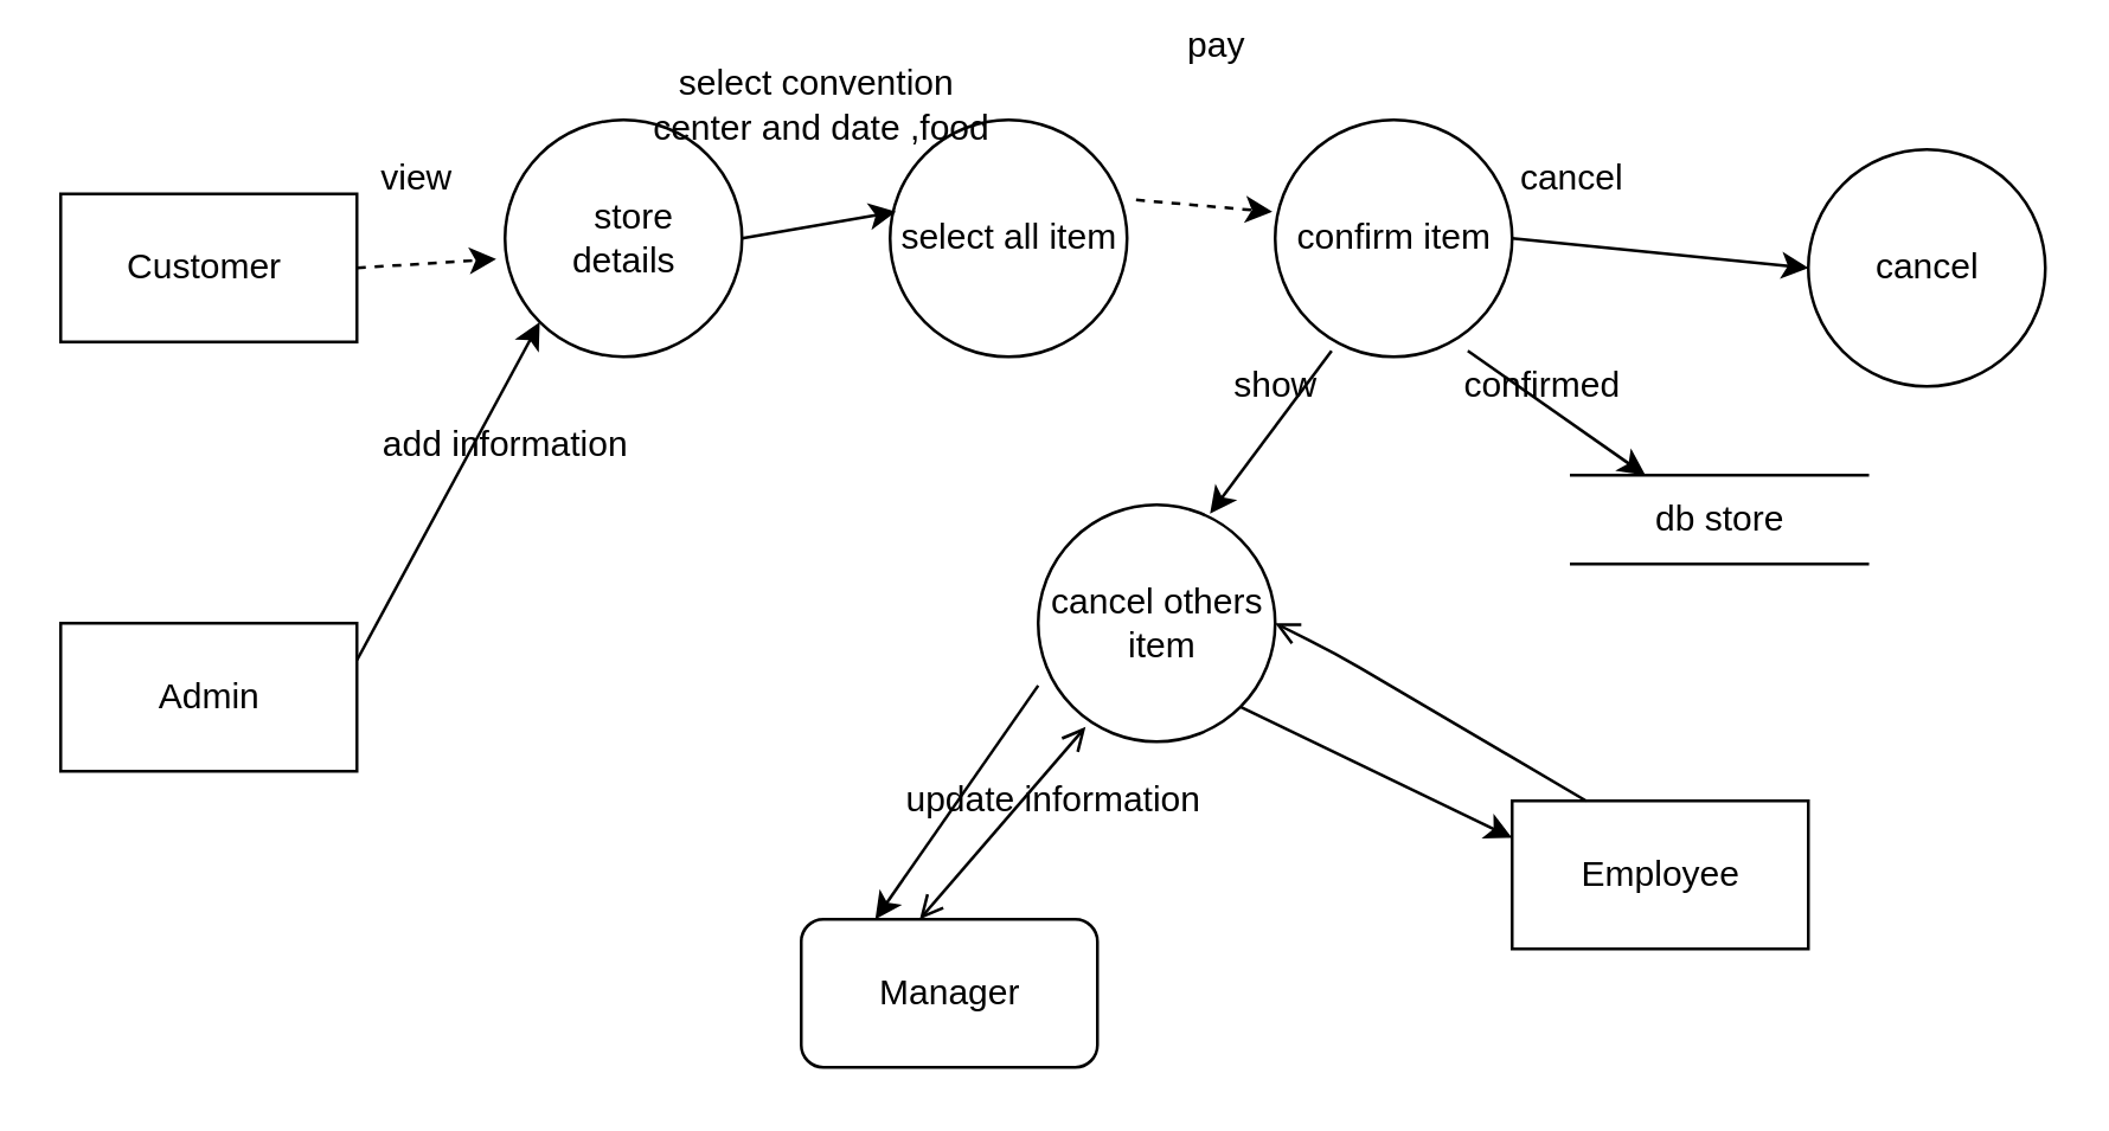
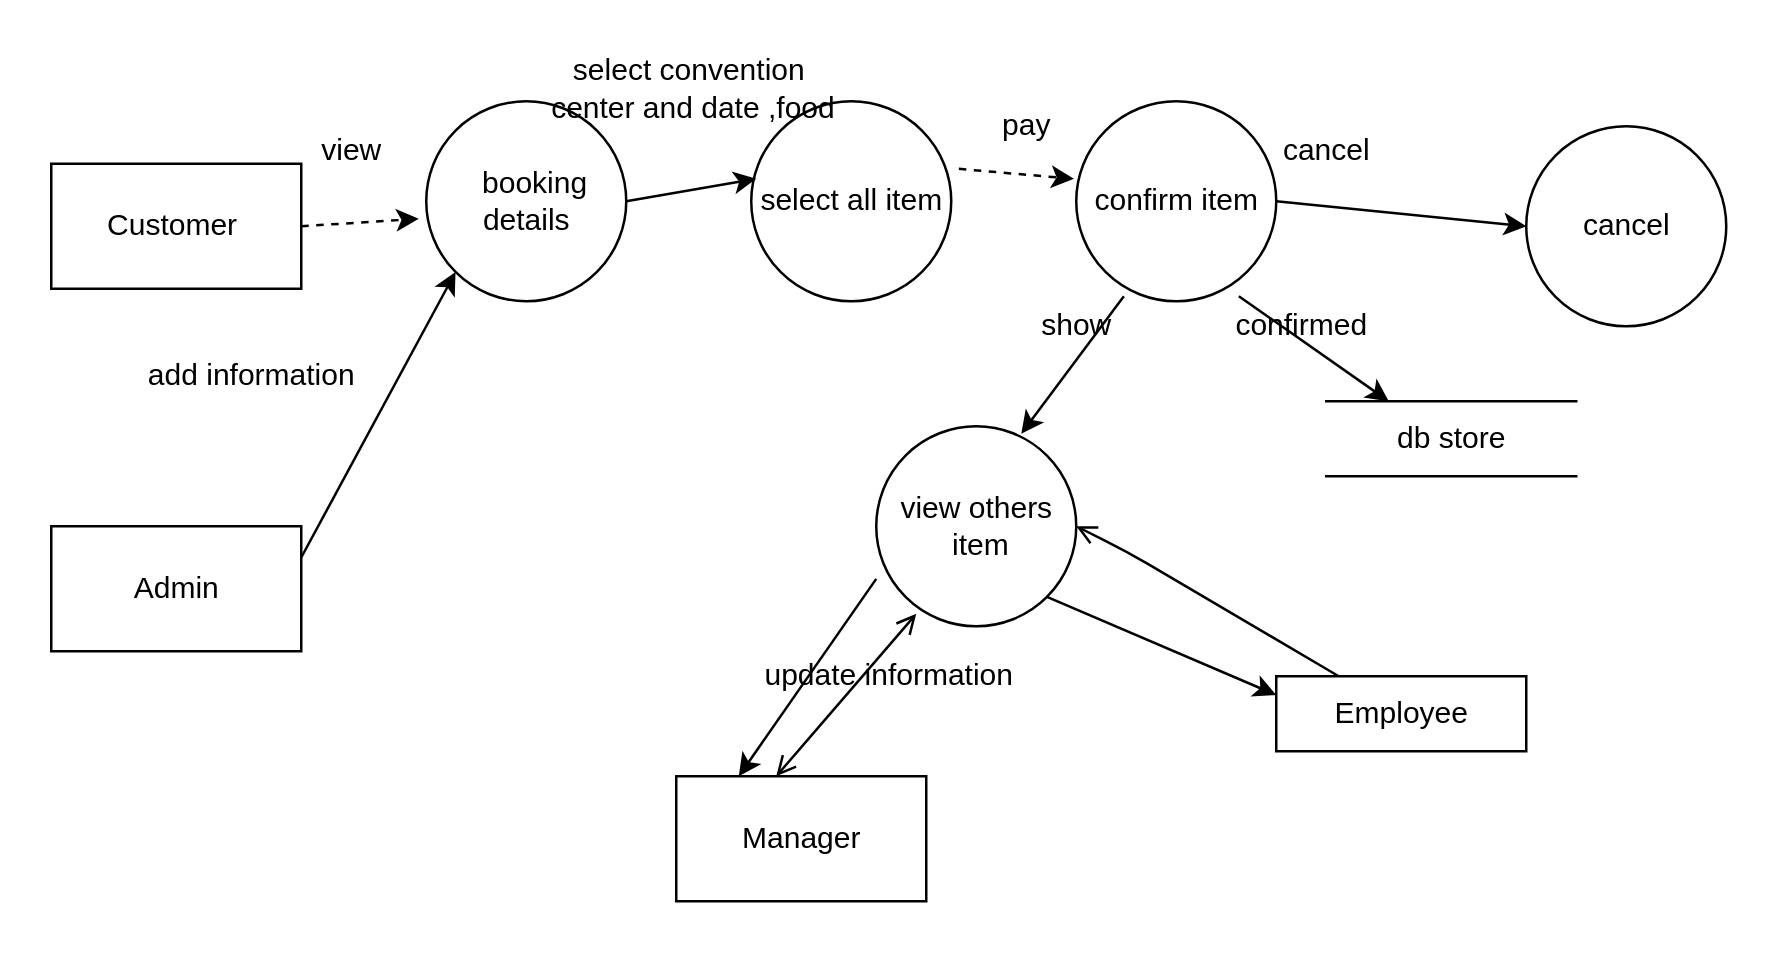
  <mxCell id="0" />
  <mxCell id="1" parent="0" />
- <mxCell id="2" value="cancel others&lt;br&gt;&amp;nbsp;item" style="shape=ellipse;html=1;dashed=0;whitespace=wrap;aspect=fixed;perimeter=ellipsePerimeter;" vertex="1" parent="1"><mxGeometry x="350" y="170" width="80" height="80" as="geometry" /></mxCell>
+ <mxCell id="2" value="view others&lt;br&gt;&amp;nbsp;item" style="shape=ellipse;html=1;dashed=0;whitespace=wrap;aspect=fixed;perimeter=ellipsePerimeter;" vertex="1" parent="1"><mxGeometry x="350" y="170" width="80" height="80" as="geometry" /></mxCell>
  <mxCell id="3" value="cancel" style="shape=ellipse;html=1;dashed=0;whitespace=wrap;aspect=fixed;perimeter=ellipsePerimeter;" vertex="1" parent="1"><mxGeometry x="610" y="50" width="80" height="80" as="geometry" /></mxCell>
  <mxCell id="4" value="confirm item" style="shape=ellipse;html=1;dashed=0;whitespace=wrap;aspect=fixed;perimeter=ellipsePerimeter;" vertex="1" parent="1"><mxGeometry x="430" y="40" width="80" height="80" as="geometry" /></mxCell>
  <mxCell id="5" value="select all item" style="shape=ellipse;html=1;dashed=0;whitespace=wrap;aspect=fixed;perimeter=ellipsePerimeter;" vertex="1" parent="1"><mxGeometry x="300" y="40" width="80" height="80" as="geometry" /></mxCell>
- <mxCell id="6" value="&amp;nbsp; store&lt;br&gt;details" style="shape=ellipse;html=1;dashed=0;whitespace=wrap;aspect=fixed;perimeter=ellipsePerimeter;" vertex="1" parent="1"><mxGeometry x="170" y="40" width="80" height="80" as="geometry" /></mxCell>
- <mxCell id="7" value="Manager" style="html=1;dashed=0;whitespace=wrap;rounded=1;" vertex="1" parent="1"><mxGeometry x="270" y="310" width="100" height="50" as="geometry" /></mxCell>
- <mxCell id="8" value="Employee" style="html=1;dashed=0;whitespace=wrap;" vertex="1" parent="1"><mxGeometry x="510" y="270" width="100" height="50" as="geometry" /></mxCell>
+ <mxCell id="6" value="&amp;nbsp; booking&lt;br&gt;details" style="shape=ellipse;html=1;dashed=0;whitespace=wrap;aspect=fixed;perimeter=ellipsePerimeter;" vertex="1" parent="1"><mxGeometry x="170" y="40" width="80" height="80" as="geometry" /></mxCell>
+ <mxCell id="7" value="Manager" style="html=1;dashed=0;whitespace=wrap;" vertex="1" parent="1"><mxGeometry x="270" y="310" width="100" height="50" as="geometry" /></mxCell>
+ <mxCell id="8" value="Employee" style="html=1;dashed=0;whitespace=wrap;" vertex="1" parent="1"><mxGeometry x="510" y="270" width="100" height="30" as="geometry" /></mxCell>
  <mxCell id="9" value="Admin" style="html=1;dashed=0;whitespace=wrap;" vertex="1" parent="1"><mxGeometry x="20" y="210" width="100" height="50" as="geometry" /></mxCell>
  <mxCell id="10" value="Customer&amp;nbsp;" style="html=1;dashed=0;whitespace=wrap;" vertex="1" parent="1"><mxGeometry x="20" y="65" width="100" height="50" as="geometry" /></mxCell>
  <mxCell id="11" value="" style="endArrow=classic;html=1;entryX=0;entryY=1;entryDx=0;entryDy=0;exitX=1;exitY=0.25;exitDx=0;exitDy=0;" edge="1" parent="1" source="9" target="6"><mxGeometry width="50" height="50" relative="1" as="geometry"><mxPoint x="120" y="180" as="sourcePoint" /><mxPoint x="170" y="130" as="targetPoint" /></mxGeometry></mxCell>
  <mxCell id="12" value="" style="endArrow=classic;html=1;entryX=-0.037;entryY=0.588;entryDx=0;entryDy=0;exitX=1;exitY=0.5;exitDx=0;exitDy=0;entryPerimeter=0;dashed=1;" edge="1" parent="1" source="10" target="6"><mxGeometry width="50" height="50" relative="1" as="geometry"><mxPoint x="120" y="104.22" as="sourcePoint" /><mxPoint x="181.716" y="40.004" as="targetPoint" /></mxGeometry></mxCell>
  <mxCell id="13" value="" style="endArrow=classic;html=1;exitX=1;exitY=0.5;exitDx=0;exitDy=0;entryX=0.025;entryY=0.388;entryDx=0;entryDy=0;entryPerimeter=0;" edge="1" parent="1" source="6" target="5"><mxGeometry width="50" height="50" relative="1" as="geometry"><mxPoint x="250" y="81.48" as="sourcePoint" /><mxPoint x="297" y="79" as="targetPoint" /></mxGeometry></mxCell>
  <mxCell id="14" value="" style="endArrow=classic;html=1;exitX=1.038;exitY=0.338;exitDx=0;exitDy=0;exitPerimeter=0;entryX=-0.012;entryY=0.388;entryDx=0;entryDy=0;entryPerimeter=0;dashed=1;" edge="1" parent="1" source="5" target="4"><mxGeometry width="50" height="50" relative="1" as="geometry"><mxPoint x="380" y="82.96" as="sourcePoint" /><mxPoint x="427" y="80" as="targetPoint" /></mxGeometry></mxCell>
  <mxCell id="15" value="" style="endArrow=classic;html=1;entryX=0;entryY=0.5;entryDx=0;entryDy=0;exitX=1;exitY=0.5;exitDx=0;exitDy=0;" edge="1" parent="1" source="4" target="3"><mxGeometry width="50" height="50" relative="1" as="geometry"><mxPoint x="510" y="82.96" as="sourcePoint" /><mxPoint x="557.04" y="80" as="targetPoint" /></mxGeometry></mxCell>
  <mxCell id="16" value="" style="endArrow=classic;html=1;exitX=0.238;exitY=0.975;exitDx=0;exitDy=0;exitPerimeter=0;entryX=0.725;entryY=0.038;entryDx=0;entryDy=0;entryPerimeter=0;" edge="1" parent="1" source="4" target="2"><mxGeometry width="50" height="50" relative="1" as="geometry"><mxPoint x="160" y="130" as="sourcePoint" /><mxPoint x="430" y="160" as="targetPoint" /></mxGeometry></mxCell>
  <mxCell id="17" value="" style="endArrow=classic;html=1;exitX=0;exitY=0.763;exitDx=0;exitDy=0;exitPerimeter=0;entryX=0.25;entryY=0;entryDx=0;entryDy=0;" edge="1" parent="1" source="2" target="7"><mxGeometry width="50" height="50" relative="1" as="geometry"><mxPoint x="350" y="220" as="sourcePoint" /><mxPoint x="308.96" y="275.04" as="targetPoint" /></mxGeometry></mxCell>
  <mxCell id="18" value="" style="endArrow=open;html=1;exitX=0.2;exitY=0.938;exitDx=0;exitDy=0;exitPerimeter=0;entryX=0.4;entryY=0;entryDx=0;entryDy=0;entryPerimeter=0;startArrow=open;startFill=0;endFill=0;" edge="1" parent="1" source="2" target="7"><mxGeometry width="50" height="50" relative="1" as="geometry"><mxPoint x="360" y="241.04" as="sourcePoint" /><mxPoint x="305" y="320" as="targetPoint" /></mxGeometry></mxCell>
  <mxCell id="19" value="" style="endArrow=none;html=1;entryX=0.25;entryY=0;entryDx=0;entryDy=0;exitX=1;exitY=0.5;exitDx=0;exitDy=0;endFill=0;startArrow=open;startFill=0;" edge="1" parent="1" source="2" target="8"><mxGeometry width="50" height="50" relative="1" as="geometry"><mxPoint x="420" y="240" as="sourcePoint" /><mxPoint x="520" y="250" as="targetPoint" /><Array as="points"><mxPoint x="450" y="220" /></Array></mxGeometry></mxCell>
  <mxCell id="20" value="" style="endArrow=classic;html=1;entryX=0;entryY=0.25;entryDx=0;entryDy=0;exitX=1;exitY=1;exitDx=0;exitDy=0;" edge="1" parent="1" source="2" target="8"><mxGeometry width="50" height="50" relative="1" as="geometry"><mxPoint x="430" y="250" as="sourcePoint" /><mxPoint x="530" y="260" as="targetPoint" /></mxGeometry></mxCell>
  <mxCell id="21" value="db store" style="html=1;dashed=0;whitespace=wrap;shape=partialRectangle;right=0;left=0;" vertex="1" parent="1"><mxGeometry x="530" y="160" width="100" height="30" as="geometry" /></mxCell>
  <mxCell id="22" value="" style="endArrow=classic;html=1;entryX=0.25;entryY=0;entryDx=0;entryDy=0;exitX=0.813;exitY=0.975;exitDx=0;exitDy=0;fontStyle=1;exitPerimeter=0;" edge="1" parent="1" source="4" target="21"><mxGeometry width="50" height="50" relative="1" as="geometry"><mxPoint x="490" y="110" as="sourcePoint" /><mxPoint x="590" y="120" as="targetPoint" /></mxGeometry></mxCell>
  <mxCell id="23" value="view" style="text;html=1;align=center;verticalAlign=middle;resizable=0;points=[];autosize=1;strokeColor=none;" vertex="1" parent="1"><mxGeometry x="120" y="50" width="40" height="20" as="geometry" /></mxCell>
  <mxCell id="24" value="select convention&lt;br&gt;&amp;nbsp;center and date ,food" style="text;html=1;align=center;verticalAlign=middle;resizable=0;points=[];autosize=1;strokeColor=none;" vertex="1" parent="1"><mxGeometry x="210" y="20" width="130" height="30" as="geometry" /></mxCell>
- <mxCell id="25" value="pay" style="text;html=1;align=center;verticalAlign=middle;resizable=0;points=[];autosize=1;strokeColor=none;" vertex="1" parent="1"><mxGeometry x="395" y="5" width="30" height="20" as="geometry" /></mxCell>
+ <mxCell id="25" value="pay" style="text;html=1;align=center;verticalAlign=middle;resizable=0;points=[];autosize=1;strokeColor=none;" vertex="1" parent="1"><mxGeometry x="395" y="40" width="30" height="20" as="geometry" /></mxCell>
  <mxCell id="26" value="cancel" style="text;html=1;align=center;verticalAlign=middle;resizable=0;points=[];autosize=1;strokeColor=none;" vertex="1" parent="1"><mxGeometry x="505" y="50" width="50" height="20" as="geometry" /></mxCell>
  <mxCell id="27" value="show" style="text;html=1;align=center;verticalAlign=middle;resizable=0;points=[];autosize=1;strokeColor=none;" vertex="1" parent="1"><mxGeometry x="410" y="120" width="40" height="20" as="geometry" /></mxCell>
  <mxCell id="28" value="confirmed" style="text;html=1;align=center;verticalAlign=middle;resizable=0;points=[];autosize=1;strokeColor=none;" vertex="1" parent="1"><mxGeometry x="485" y="120" width="70" height="20" as="geometry" /></mxCell>
  <mxCell id="29" value="update information" style="text;html=1;align=center;verticalAlign=middle;resizable=0;points=[];autosize=1;strokeColor=none;" vertex="1" parent="1"><mxGeometry x="300" y="260" width="110" height="20" as="geometry" /></mxCell>
- <mxCell id="30" value="add information" style="text;html=1;align=center;verticalAlign=middle;resizable=0;points=[];autosize=1;strokeColor=none;" vertex="1" parent="1"><mxGeometry x="120" y="140" width="100" height="20" as="geometry" /></mxCell>
+ <mxCell id="30" value="add information" style="text;html=1;align=center;verticalAlign=middle;resizable=0;points=[];autosize=1;strokeColor=none;" vertex="1" parent="1"><mxGeometry x="50" y="140" width="100" height="20" as="geometry" /></mxCell>
